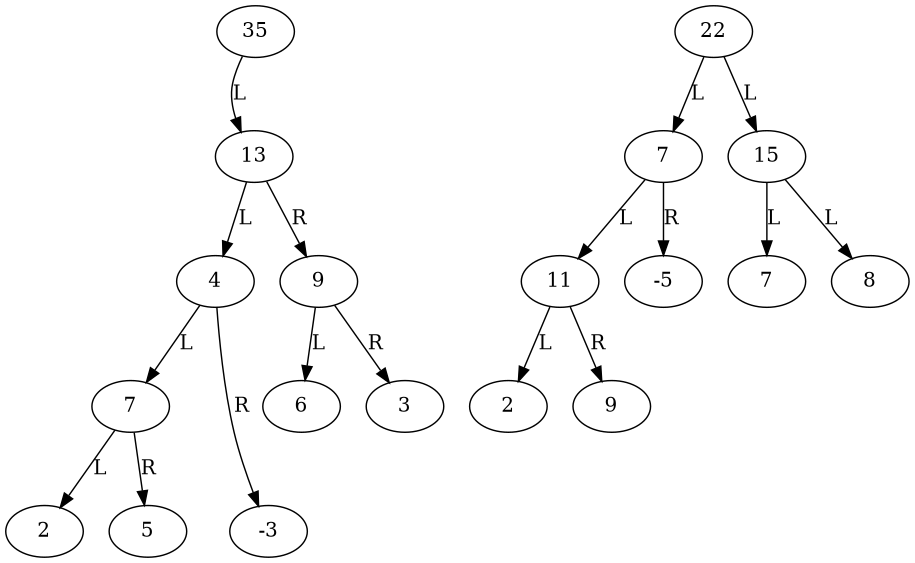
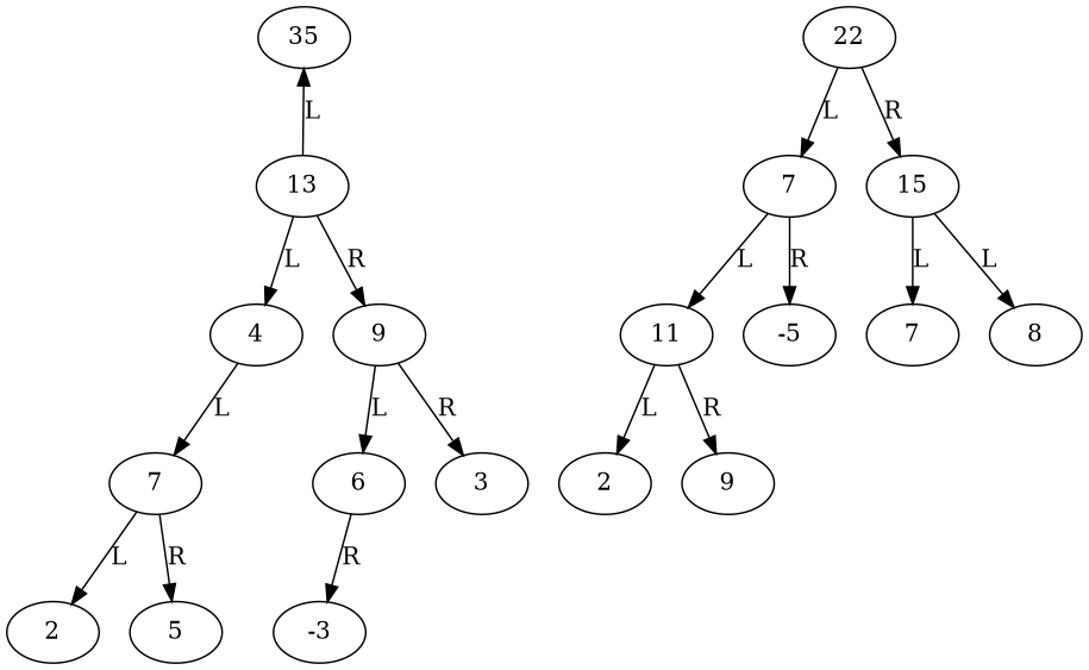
  digraph {
    n1 [label=35]
    n2 [label=13]
    n3 [label=4]
    n4 [label=9]
    n5 [label=22]
    n6 [label=7]
    n7 [label=15]
    n8 [label=7]
    n9 [label=-3]
    n10 [label=6]
    n11 [label=3]
    n12 [label=2]
    n13 [label=5]
    n14 [label=11]
    n15 [label=-5]
    n16 [label=7]
    n17 [label=8]
    n18 [label=2]
    n19 [label=9]
-   n1 -> n2 [label=L]
+   n2 -> n1 [label=L]
    n2 -> n3 [label=L]
    n2 -> n4 [label=R]
    n3 -> n8 [label=L]
-   n3 -> n9 [label=R]
+   n10 -> n9 [label=R]
    n4 -> n10 [label=L]
    n4 -> n11 [label=R]
    n5 -> n6 [label=L]
-   n5 -> n7 [label=L]
+   n5 -> n7 [label=R]
    n6 -> n14 [label=L]
    n6 -> n15 [label=R]
    n7 -> n16 [label=L]
    n7 -> n17 [label=L]
    n8 -> n12 [label=L]
    n8 -> n13 [label=R]
    n14 -> n18 [label=L]
    n14 -> n19 [label=R]
  }
